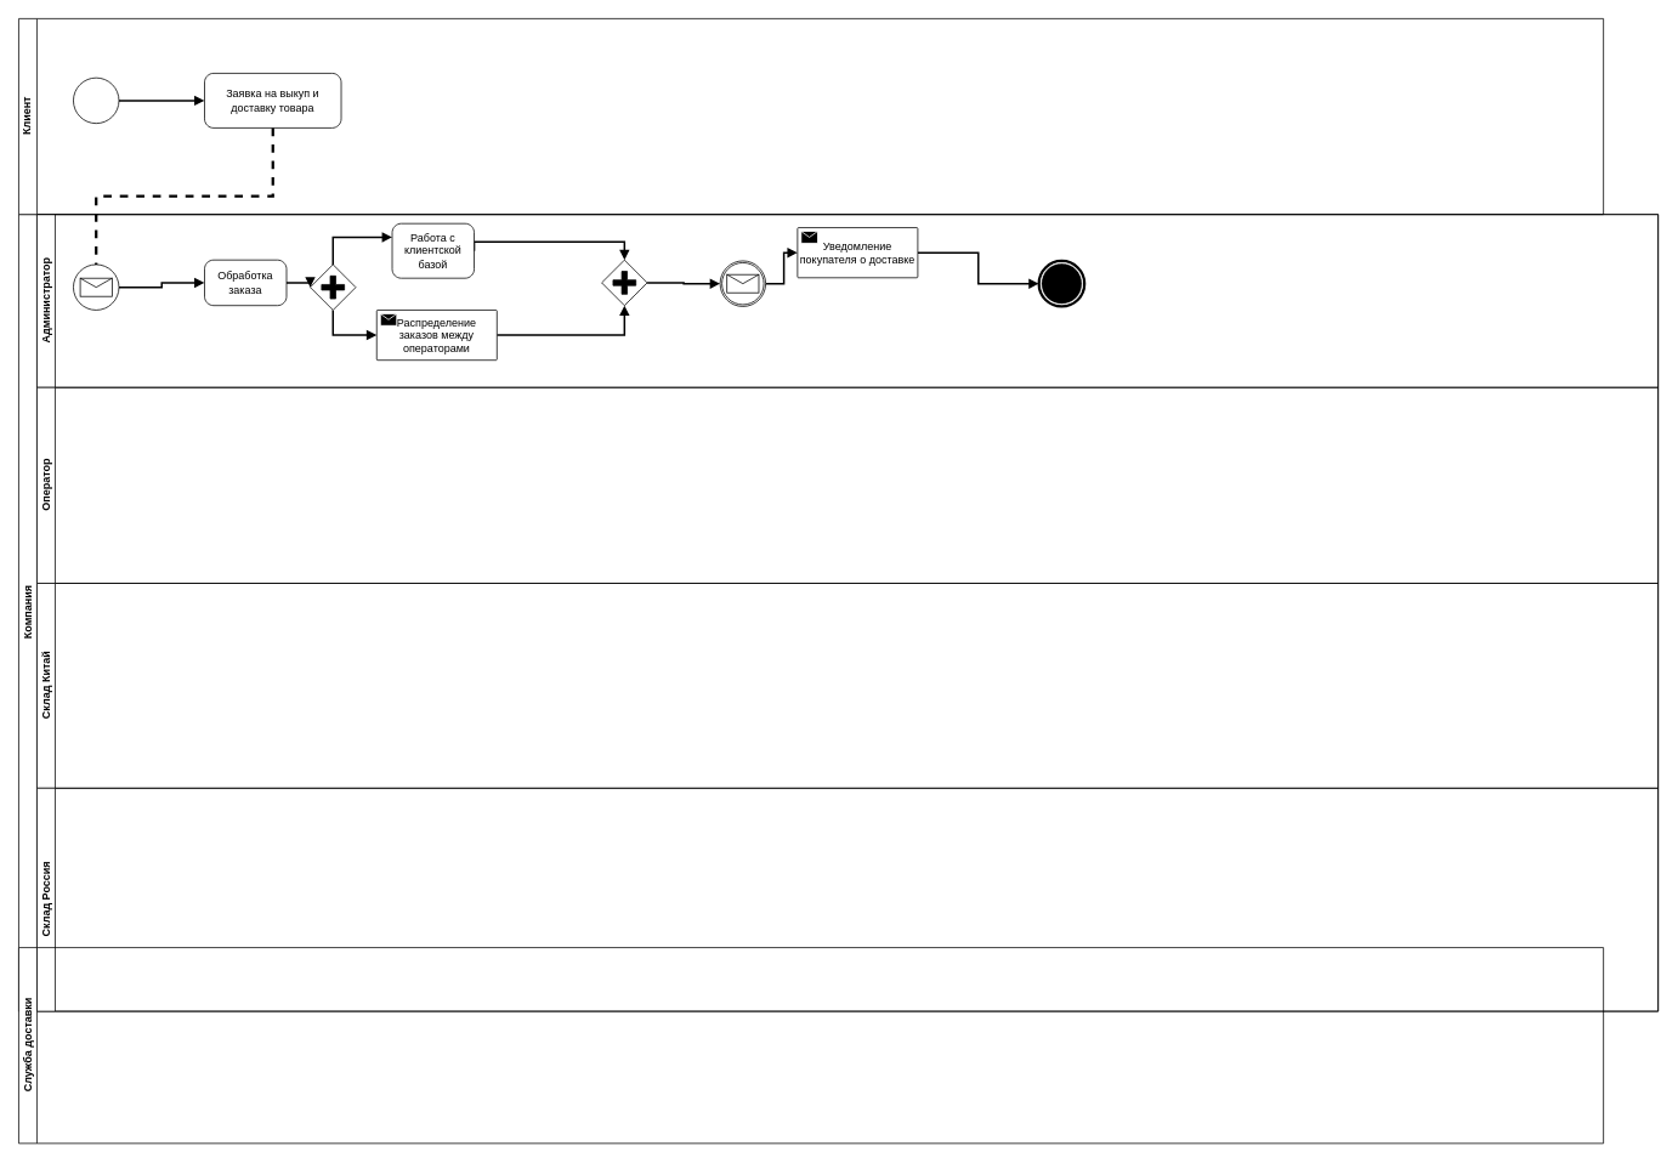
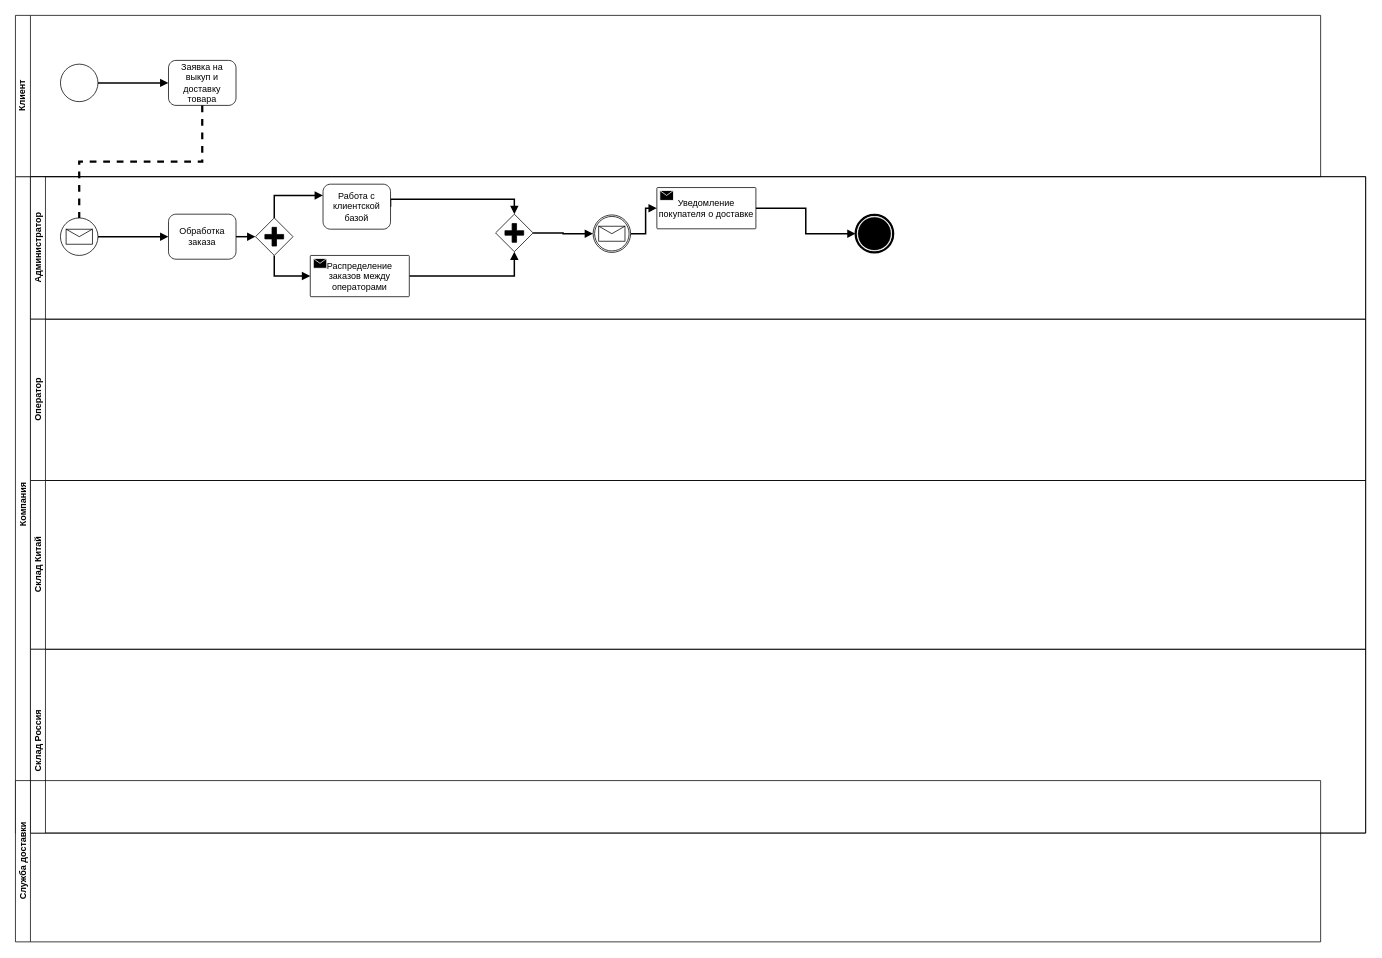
  <mxCell id="0" />
  <mxCell id="1" parent="0" />
  <mxCell id="2" value="Компания" style="swimlane;html=1;childLayout=stackLayout;resizeParent=1;resizeParentMax=0;horizontal=0;startSize=20;horizontalStack=0;" parent="1" vertex="1"><mxGeometry x="20" y="235" width="1799.79" height="875" as="geometry" /></mxCell>
  <mxCell id="3" value="Администратор" style="swimlane;html=1;startSize=20;horizontal=0;" parent="2" vertex="1"><mxGeometry x="20" width="1779.79" height="190" as="geometry" /></mxCell>
  <mxCell id="4" style="edgeStyle=orthogonalEdgeStyle;rounded=0;orthogonalLoop=1;jettySize=auto;html=1;exitX=1;exitY=0.5;exitDx=0;exitDy=0;exitPerimeter=0;entryX=0;entryY=0.5;entryDx=0;entryDy=0;entryPerimeter=0;strokeWidth=2;endArrow=block;endFill=1;" edge="1" parent="3" source="5" target="12"><mxGeometry relative="1" as="geometry" /></mxCell>
- <mxCell id="5" value="Обработка заказа" style="points=[[0.25,0,0],[0.5,0,0],[0.75,0,0],[1,0.25,0],[1,0.5,0],[1,0.75,0],[0.75,1,0],[0.5,1,0],[0.25,1,0],[0,0.75,0],[0,0.5,0],[0,0.25,0]];shape=mxgraph.bpmn.task;whiteSpace=wrap;rectStyle=rounded;size=10;taskMarker=abstract;" vertex="1" parent="3"><mxGeometry x="184" y="50" width="90" height="50" as="geometry" /></mxCell>
+ <mxCell id="5" value="Обработка заказа" style="points=[[0.25,0,0],[0.5,0,0],[0.75,0,0],[1,0.25,0],[1,0.5,0],[1,0.75,0],[0.75,1,0],[0.5,1,0],[0.25,1,0],[0,0.75,0],[0,0.5,0],[0,0.25,0]];shape=mxgraph.bpmn.task;whiteSpace=wrap;rectStyle=rounded;size=10;taskMarker=abstract;" vertex="1" parent="3"><mxGeometry x="184" y="50" width="90" height="60" as="geometry" /></mxCell>
  <mxCell id="6" style="edgeStyle=orthogonalEdgeStyle;rounded=0;orthogonalLoop=1;jettySize=auto;html=1;exitX=1;exitY=0.5;exitDx=0;exitDy=0;exitPerimeter=0;entryX=0;entryY=0.5;entryDx=0;entryDy=0;entryPerimeter=0;strokeWidth=2;endArrow=block;endFill=1;" edge="1" parent="3" source="7" target="5"><mxGeometry relative="1" as="geometry" /></mxCell>
  <mxCell id="7" value="" style="points=[[0.145,0.145,0],[0.5,0,0],[0.855,0.145,0],[1,0.5,0],[0.855,0.855,0],[0.5,1,0],[0.145,0.855,0],[0,0.5,0]];shape=mxgraph.bpmn.event;html=1;verticalLabelPosition=bottom;labelBackgroundColor=#ffffff;verticalAlign=top;align=center;perimeter=ellipsePerimeter;outlineConnect=0;aspect=fixed;outline=standard;symbol=message;" vertex="1" parent="3"><mxGeometry x="40" y="55" width="50" height="50" as="geometry" /></mxCell>
  <mxCell id="8" style="edgeStyle=orthogonalEdgeStyle;rounded=0;orthogonalLoop=1;jettySize=auto;html=1;exitX=1;exitY=0.5;exitDx=0;exitDy=0;exitPerimeter=0;entryX=0.5;entryY=0;entryDx=0;entryDy=0;entryPerimeter=0;strokeWidth=2;endArrow=block;endFill=1;" edge="1" parent="3" source="9" target="16"><mxGeometry relative="1" as="geometry"><Array as="points"><mxPoint x="480" y="30" /><mxPoint x="645" y="30" /></Array></mxGeometry></mxCell>
  <mxCell id="9" value="Работа с клиентской базой" style="points=[[0.25,0,0],[0.5,0,0],[0.75,0,0],[1,0.25,0],[1,0.5,0],[1,0.75,0],[0.75,1,0],[0.5,1,0],[0.25,1,0],[0,0.75,0],[0,0.5,0],[0,0.25,0]];shape=mxgraph.bpmn.task;whiteSpace=wrap;rectStyle=rounded;size=10;taskMarker=abstract;" vertex="1" parent="3"><mxGeometry x="390" y="10" width="90" height="60" as="geometry" /></mxCell>
  <mxCell id="10" style="edgeStyle=orthogonalEdgeStyle;rounded=0;orthogonalLoop=1;jettySize=auto;html=1;exitX=0.5;exitY=0;exitDx=0;exitDy=0;exitPerimeter=0;entryX=0;entryY=0.25;entryDx=0;entryDy=0;entryPerimeter=0;strokeWidth=2;endArrow=block;endFill=1;" edge="1" parent="3" source="12" target="9"><mxGeometry relative="1" as="geometry" /></mxCell>
  <mxCell id="11" style="edgeStyle=orthogonalEdgeStyle;rounded=0;orthogonalLoop=1;jettySize=auto;html=1;exitX=0.5;exitY=1;exitDx=0;exitDy=0;exitPerimeter=0;entryX=0;entryY=0.5;entryDx=0;entryDy=0;entryPerimeter=0;strokeWidth=2;endArrow=block;endFill=1;" edge="1" parent="3" source="12" target="14"><mxGeometry relative="1" as="geometry" /></mxCell>
  <mxCell id="12" value="" style="points=[[0.25,0.25,0],[0.5,0,0],[0.75,0.25,0],[1,0.5,0],[0.75,0.75,0],[0.5,1,0],[0.25,0.75,0],[0,0.5,0]];shape=mxgraph.bpmn.gateway2;html=1;verticalLabelPosition=bottom;labelBackgroundColor=#ffffff;verticalAlign=top;align=center;perimeter=rhombusPerimeter;outlineConnect=0;outline=none;symbol=none;gwType=parallel;" vertex="1" parent="3"><mxGeometry x="300" y="55" width="50" height="50" as="geometry" /></mxCell>
  <mxCell id="13" style="edgeStyle=orthogonalEdgeStyle;rounded=0;orthogonalLoop=1;jettySize=auto;html=1;exitX=1;exitY=0.5;exitDx=0;exitDy=0;exitPerimeter=0;entryX=0.5;entryY=1;entryDx=0;entryDy=0;entryPerimeter=0;strokeWidth=2;endArrow=block;endFill=1;" edge="1" parent="3" source="14" target="16"><mxGeometry relative="1" as="geometry" /></mxCell>
  <mxCell id="14" value="Распределение заказов между операторами" style="points=[[0.25,0,0],[0.5,0,0],[0.75,0,0],[1,0.25,0],[1,0.5,0],[1,0.75,0],[0.75,1,0],[0.5,1,0],[0.25,1,0],[0,0.75,0],[0,0.5,0],[0,0.25,0]];shape=mxgraph.bpmn.task;whiteSpace=wrap;rectStyle=rounded;size=1;taskMarker=send;" vertex="1" parent="3"><mxGeometry x="373" y="105" width="132" height="55" as="geometry" /></mxCell>
  <mxCell id="15" style="edgeStyle=orthogonalEdgeStyle;rounded=0;orthogonalLoop=1;jettySize=auto;html=1;exitX=1;exitY=0.5;exitDx=0;exitDy=0;exitPerimeter=0;entryX=0;entryY=0.5;entryDx=0;entryDy=0;entryPerimeter=0;strokeWidth=2;endArrow=block;endFill=1;" edge="1" parent="3" source="16" target="18"><mxGeometry relative="1" as="geometry" /></mxCell>
  <mxCell id="16" value="" style="points=[[0.25,0.25,0],[0.5,0,0],[0.75,0.25,0],[1,0.5,0],[0.75,0.75,0],[0.5,1,0],[0.25,0.75,0],[0,0.5,0]];shape=mxgraph.bpmn.gateway2;html=1;verticalLabelPosition=bottom;labelBackgroundColor=#ffffff;verticalAlign=top;align=center;perimeter=rhombusPerimeter;outlineConnect=0;outline=none;symbol=none;gwType=parallel;" vertex="1" parent="3"><mxGeometry x="620" y="50" width="50" height="50" as="geometry" /></mxCell>
  <mxCell id="17" style="edgeStyle=orthogonalEdgeStyle;rounded=0;orthogonalLoop=1;jettySize=auto;html=1;exitX=1;exitY=0.5;exitDx=0;exitDy=0;exitPerimeter=0;entryX=0;entryY=0.5;entryDx=0;entryDy=0;entryPerimeter=0;strokeWidth=2;endArrow=block;endFill=1;" edge="1" parent="3" source="18" target="20"><mxGeometry relative="1" as="geometry" /></mxCell>
  <mxCell id="18" value="" style="points=[[0.145,0.145,0],[0.5,0,0],[0.855,0.145,0],[1,0.5,0],[0.855,0.855,0],[0.5,1,0],[0.145,0.855,0],[0,0.5,0]];shape=mxgraph.bpmn.event;html=1;verticalLabelPosition=bottom;labelBackgroundColor=#ffffff;verticalAlign=top;align=center;perimeter=ellipsePerimeter;outlineConnect=0;aspect=fixed;outline=catching;symbol=message;" vertex="1" parent="3"><mxGeometry x="750" y="51" width="50" height="50" as="geometry" /></mxCell>
  <mxCell id="19" style="edgeStyle=orthogonalEdgeStyle;rounded=0;orthogonalLoop=1;jettySize=auto;html=1;exitX=1;exitY=0.5;exitDx=0;exitDy=0;exitPerimeter=0;entryX=0;entryY=0.5;entryDx=0;entryDy=0;entryPerimeter=0;strokeWidth=2;endArrow=block;endFill=1;" edge="1" parent="3" source="20" target="21"><mxGeometry relative="1" as="geometry" /></mxCell>
  <mxCell id="20" value="Уведомление покупателя о доставке" style="points=[[0.25,0,0],[0.5,0,0],[0.75,0,0],[1,0.25,0],[1,0.5,0],[1,0.75,0],[0.75,1,0],[0.5,1,0],[0.25,1,0],[0,0.75,0],[0,0.5,0],[0,0.25,0]];shape=mxgraph.bpmn.task;whiteSpace=wrap;rectStyle=rounded;size=1;taskMarker=send;" vertex="1" parent="3"><mxGeometry x="835" y="14.5" width="132" height="55" as="geometry" /></mxCell>
  <mxCell id="21" value="" style="points=[[0.145,0.145,0],[0.5,0,0],[0.855,0.145,0],[1,0.5,0],[0.855,0.855,0],[0.5,1,0],[0.145,0.855,0],[0,0.5,0]];shape=mxgraph.bpmn.event;html=1;verticalLabelPosition=bottom;labelBackgroundColor=#ffffff;verticalAlign=top;align=center;perimeter=ellipsePerimeter;outlineConnect=0;aspect=fixed;outline=end;symbol=terminate;strokeWidth=1;perimeterSpacing=0;" vertex="1" parent="3"><mxGeometry x="1100" y="51" width="50" height="50" as="geometry" /></mxCell>
  <mxCell id="22" value="Оператор" style="swimlane;html=1;startSize=20;horizontal=0;" parent="2" vertex="1"><mxGeometry x="20" y="190" width="1779.79" height="215" as="geometry" /></mxCell>
  <mxCell id="23" value="Склад Китай" style="swimlane;html=1;startSize=20;horizontal=0;" parent="2" vertex="1"><mxGeometry x="20" y="405" width="1779.79" height="225" as="geometry" /></mxCell>
  <mxCell id="24" value="Склад Россия" style="swimlane;html=1;startSize=20;horizontal=0;" vertex="1" parent="2"><mxGeometry x="20" y="630" width="1779.79" height="245" as="geometry" /></mxCell>
  <mxCell id="25" value="Служба доставки" style="swimlane;html=1;startSize=20;horizontal=0;" vertex="1" parent="1"><mxGeometry x="20" y="1040" width="1739.79" height="215" as="geometry" /></mxCell>
  <mxCell id="26" value="Клиент" style="swimlane;html=1;startSize=20;horizontal=0;" vertex="1" parent="1"><mxGeometry x="20" y="20" width="1739.79" height="215" as="geometry" /></mxCell>
  <mxCell id="27" style="edgeStyle=orthogonalEdgeStyle;rounded=0;orthogonalLoop=1;jettySize=auto;html=1;exitX=1;exitY=0.5;exitDx=0;exitDy=0;exitPerimeter=0;entryX=0;entryY=0.5;entryDx=0;entryDy=0;entryPerimeter=0;endArrow=block;endFill=1;strokeWidth=2;" edge="1" parent="26" source="28" target="29"><mxGeometry relative="1" as="geometry" /></mxCell>
  <mxCell id="28" value="" style="points=[[0.145,0.145,0],[0.5,0,0],[0.855,0.145,0],[1,0.5,0],[0.855,0.855,0],[0.5,1,0],[0.145,0.855,0],[0,0.5,0]];shape=mxgraph.bpmn.event;html=1;verticalLabelPosition=bottom;labelBackgroundColor=#ffffff;verticalAlign=top;align=center;perimeter=ellipsePerimeter;outlineConnect=0;aspect=fixed;outline=standard;symbol=general;" vertex="1" parent="26"><mxGeometry x="60" y="65" width="50" height="50" as="geometry" /></mxCell>
- <mxCell id="29" value="Заявка на выкуп и доставку товара" style="points=[[0.25,0,0],[0.5,0,0],[0.75,0,0],[1,0.25,0],[1,0.5,0],[1,0.75,0],[0.75,1,0],[0.5,1,0],[0.25,1,0],[0,0.75,0],[0,0.5,0],[0,0.25,0]];shape=mxgraph.bpmn.task;whiteSpace=wrap;rectStyle=rounded;size=10;taskMarker=abstract;" vertex="1" parent="26"><mxGeometry x="204" y="60" width="150" height="60" as="geometry" /></mxCell>
+ <mxCell id="29" value="Заявка на выкуп и доставку товара" style="points=[[0.25,0,0],[0.5,0,0],[0.75,0,0],[1,0.25,0],[1,0.5,0],[1,0.75,0],[0.75,1,0],[0.5,1,0],[0.25,1,0],[0,0.75,0],[0,0.5,0],[0,0.25,0]];shape=mxgraph.bpmn.task;whiteSpace=wrap;rectStyle=rounded;size=10;taskMarker=abstract;" vertex="1" parent="26"><mxGeometry x="204" y="60" width="90" height="60" as="geometry" /></mxCell>
  <mxCell id="30" style="edgeStyle=orthogonalEdgeStyle;rounded=0;orthogonalLoop=1;jettySize=auto;html=1;exitX=0.5;exitY=1;exitDx=0;exitDy=0;exitPerimeter=0;entryX=0.5;entryY=0;entryDx=0;entryDy=0;entryPerimeter=0;endArrow=none;endFill=0;dashed=1;strokeWidth=3;" edge="1" parent="1" source="29" target="7"><mxGeometry relative="1" as="geometry" /></mxCell>
